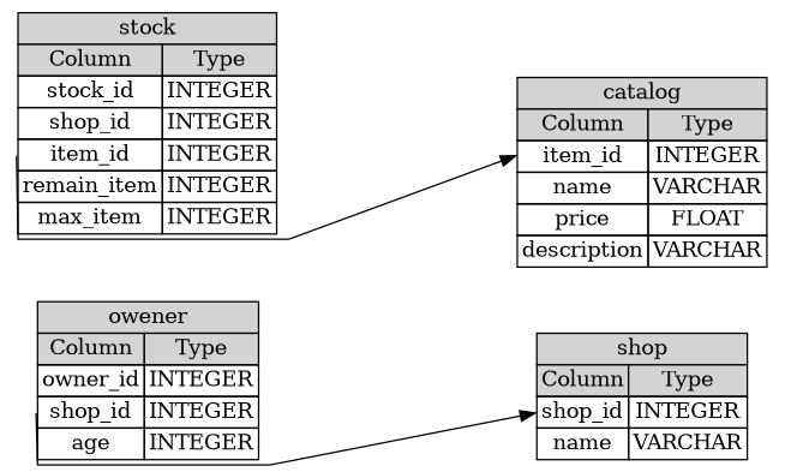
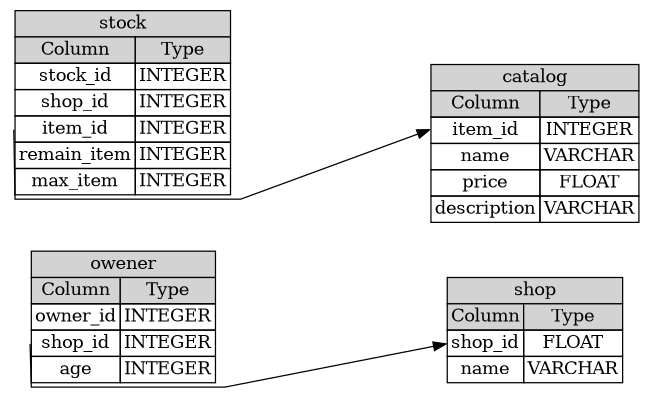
  digraph {
    nodesep=0.5
    rankdir=LR
    ranksep=2
    splines=polyline
    node [shape=plaintext]
-   n1 [label=<<table border="0" cellborder="1" cellspacing="0"><tr><td BGCOLOR="lightgray" colspan="2">shop</td></tr><tr><td BGCOLOR="lightgray">Column</td><td BGCOLOR="lightgray">Type</td></tr><tr><td port="shop_id">shop_id</td><td>INTEGER</td></tr><tr><td port="name">name</td><td>VARCHAR</td></tr></table>>]
+   n1 [label=<<table border="0" cellborder="1" cellspacing="0"><tr><td BGCOLOR="lightgray" colspan="2">shop</td></tr><tr><td BGCOLOR="lightgray">Column</td><td BGCOLOR="lightgray">Type</td></tr><tr><td port="shop_id">shop_id</td><td>FLOAT</td></tr><tr><td port="name">name</td><td>VARCHAR</td></tr></table>>]
    n2 [label=<<table border="0" cellborder="1" cellspacing="0"><tr><td BGCOLOR="lightgray" colspan="2">owener</td></tr><tr><td BGCOLOR="lightgray">Column</td><td BGCOLOR="lightgray">Type</td></tr><tr><td port="owner_id">owner_id</td><td>INTEGER</td></tr><tr><td port="shop_id">shop_id</td><td>INTEGER</td></tr><tr><td port="age">age</td><td>INTEGER</td></tr></table>>]
    n3 [label=<<table border="0" cellborder="1" cellspacing="0"><tr><td BGCOLOR="lightgray" colspan="2">catalog</td></tr><tr><td BGCOLOR="lightgray">Column</td><td BGCOLOR="lightgray">Type</td></tr><tr><td port="item_id">item_id</td><td>INTEGER</td></tr><tr><td port="name">name</td><td>VARCHAR</td></tr><tr><td port="price">price</td><td>FLOAT</td></tr><tr><td port="description">description</td><td>VARCHAR</td></tr></table>>]
    n4 [label=<<table border="0" cellborder="1" cellspacing="0"><tr><td BGCOLOR="lightgray" colspan="2">stock</td></tr><tr><td BGCOLOR="lightgray">Column</td><td BGCOLOR="lightgray">Type</td></tr><tr><td port="stock_id">stock_id</td><td>INTEGER</td></tr><tr><td port="shop_id">shop_id</td><td>INTEGER</td></tr><tr><td port="item_id">item_id</td><td>INTEGER</td></tr><tr><td port="remain_item">remain_item</td><td>INTEGER</td></tr><tr><td port="max_item">max_item</td><td>INTEGER</td></tr></table>>]
    n2 -> n1 [headport=shop_id tailport=shop_id]
    n4 -> n3 [headport=item_id tailport=item_id]
  }
